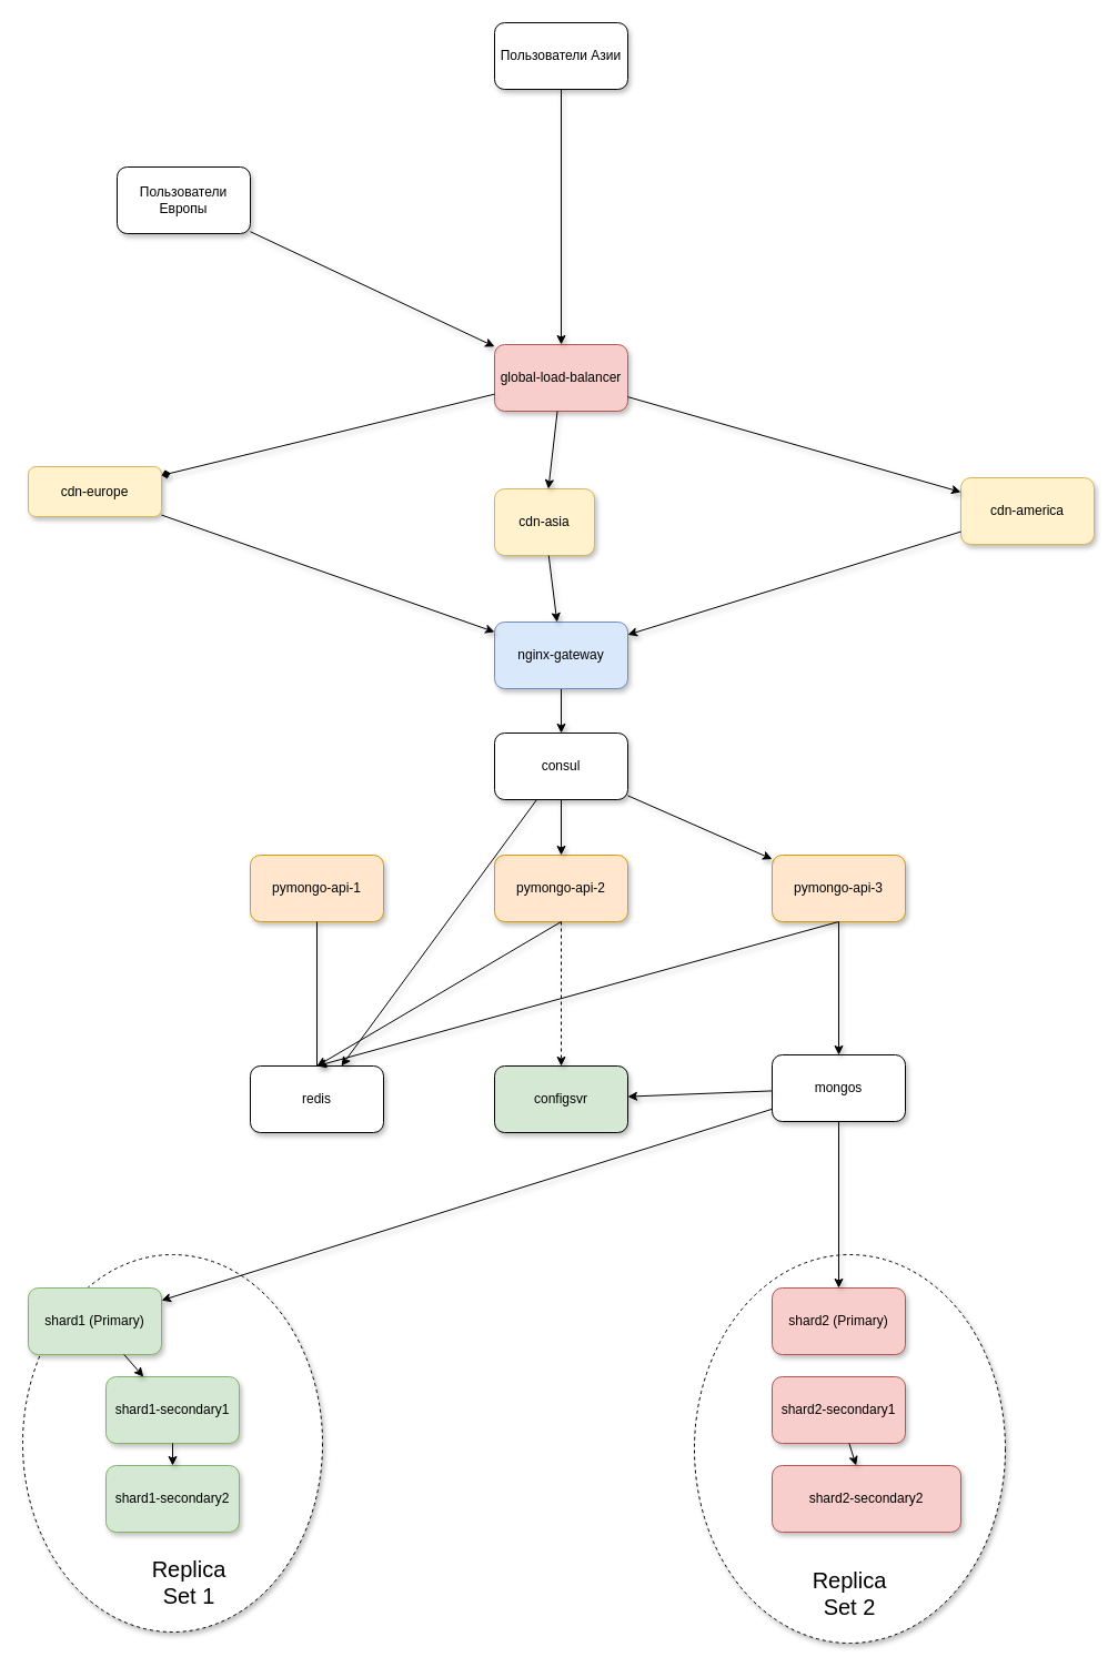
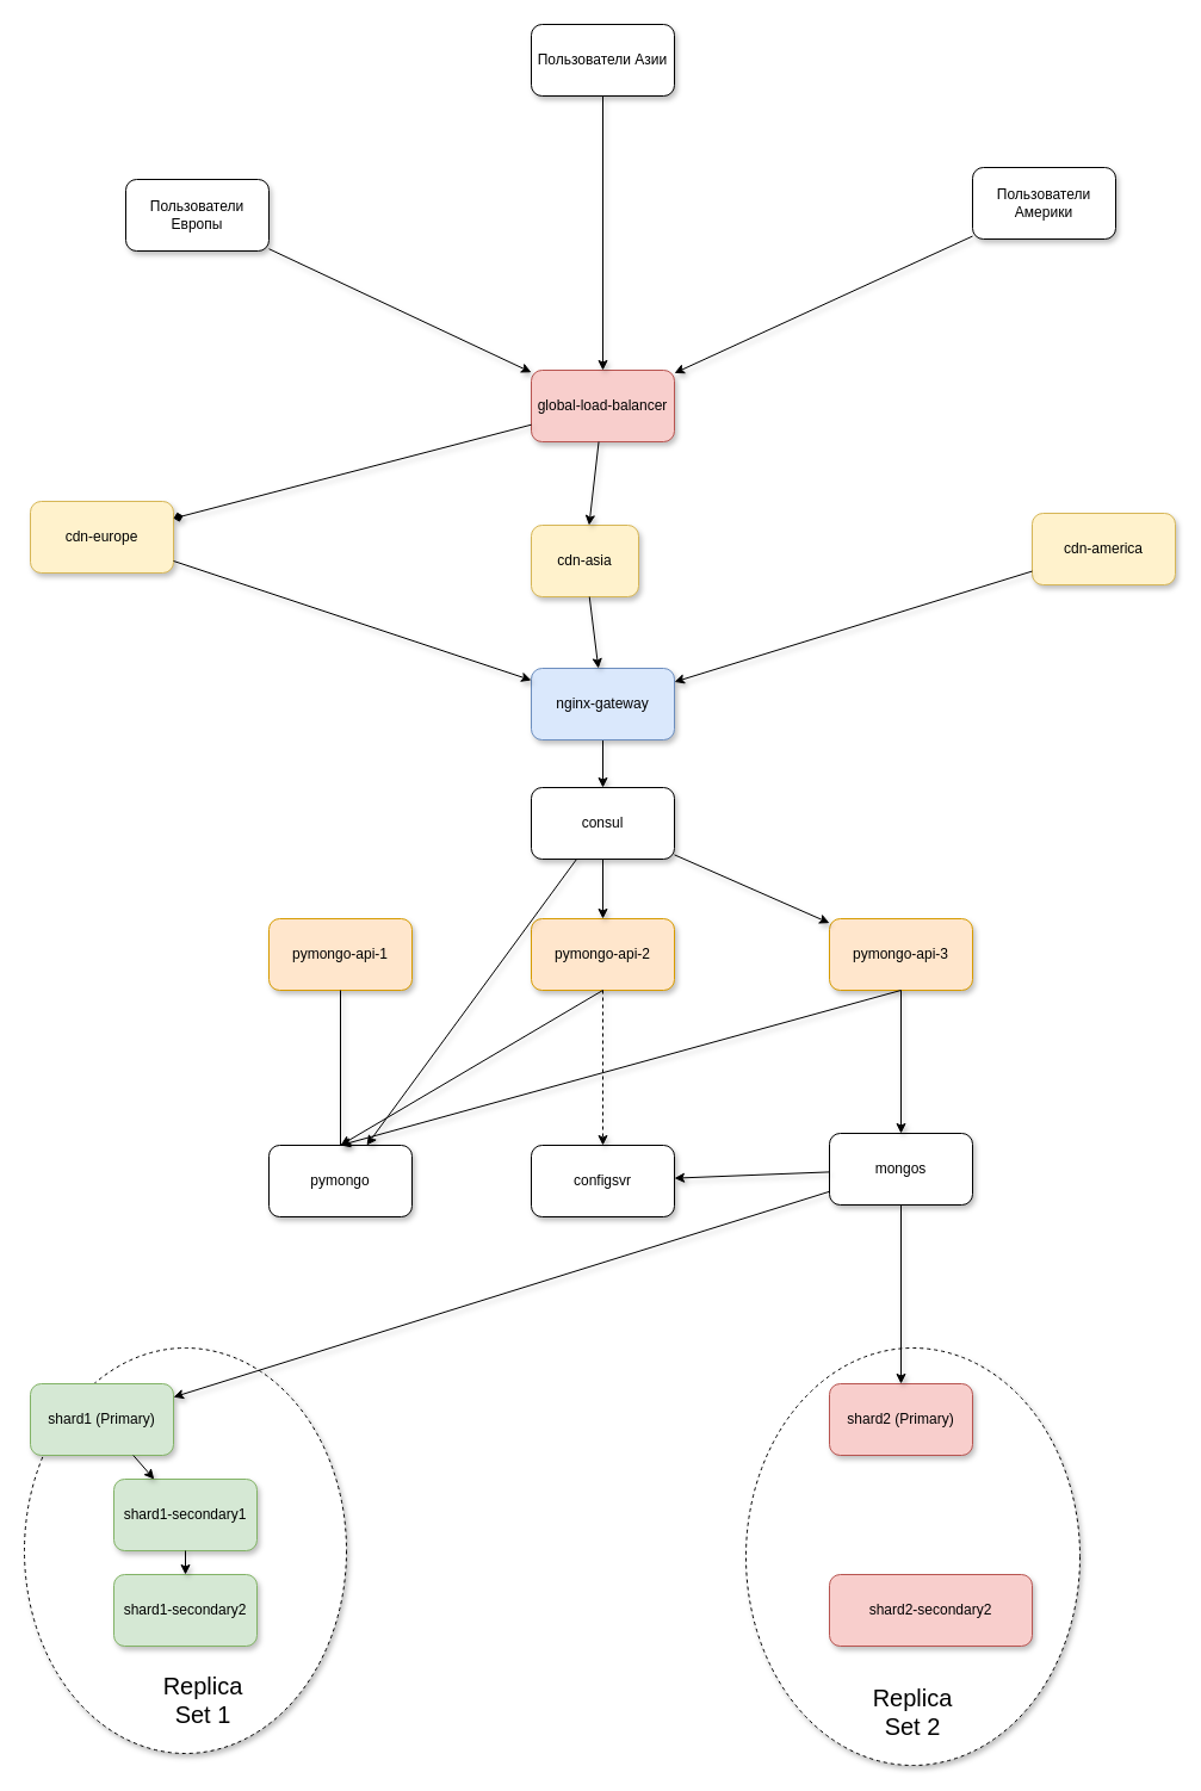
  <mxCell id="0" />
  <mxCell id="1" parent="0" />
  <mxCell id="2" value="" style="ellipse;whiteSpace=wrap;html=1;dashed=1;textShadow=0;shadow=1;" parent="1" vertex="1"><mxGeometry x="20" y="1130" width="270" height="340" as="geometry" /></mxCell>
  <mxCell id="3" value="" style="ellipse;whiteSpace=wrap;html=1;dashed=1;textShadow=0;shadow=1;" parent="1" vertex="1"><mxGeometry x="625" y="1130" width="280" height="350" as="geometry" /></mxCell>
  <mxCell id="4" value="Пользователи Европы" style="rounded=1;whiteSpace=wrap;html=1;textShadow=0;shadow=1;" parent="1" vertex="1"><mxGeometry x="105" y="150" width="120" height="60" as="geometry" /></mxCell>
  <mxCell id="5" value="Пользователи Азии" style="rounded=1;whiteSpace=wrap;html=1;textShadow=0;shadow=1;" parent="1" vertex="1"><mxGeometry x="445" y="20" width="120" height="60" as="geometry" /></mxCell>
+ <mxCell id="6" value="Пользователи Америки" style="rounded=1;whiteSpace=wrap;html=1;textShadow=0;shadow=1;" parent="1" vertex="1"><mxGeometry x="815" y="140" width="120" height="60" as="geometry" /></mxCell>
  <mxCell id="7" value="global-load-balancer" style="rounded=1;whiteSpace=wrap;html=1;fillColor=#f8cecc;strokeColor=#b85450;textShadow=0;shadow=1;" parent="1" vertex="1"><mxGeometry x="445" y="310" width="120" height="60" as="geometry" /></mxCell>
- <mxCell id="8" value="cdn-europe" style="rounded=1;whiteSpace=wrap;html=1;fillColor=#fff2cc;strokeColor=#d6b656;textShadow=0;shadow=1;" parent="1" vertex="1"><mxGeometry x="25" y="420" width="120" height="45" as="geometry" /></mxCell>
+ <mxCell id="8" value="cdn-europe" style="rounded=1;whiteSpace=wrap;html=1;fillColor=#fff2cc;strokeColor=#d6b656;textShadow=0;shadow=1;" parent="1" vertex="1"><mxGeometry x="25" y="420" width="120" height="60" as="geometry" /></mxCell>
  <mxCell id="9" value="cdn-asia" style="rounded=1;whiteSpace=wrap;html=1;fillColor=#fff2cc;strokeColor=#d6b656;textShadow=0;shadow=1;" parent="1" vertex="1"><mxGeometry x="445" y="440" width="90" height="60" as="geometry" /></mxCell>
  <mxCell id="10" value="cdn-america" style="rounded=1;whiteSpace=wrap;html=1;fillColor=#fff2cc;strokeColor=#d6b656;textShadow=0;shadow=1;" parent="1" vertex="1"><mxGeometry x="865" y="430" width="120" height="60" as="geometry" /></mxCell>
  <mxCell id="11" value="" style="edgeStyle=orthogonalEdgeStyle;rounded=0;orthogonalLoop=1;jettySize=auto;html=1;textShadow=0;shadow=1;" edge="1" parent="1" source="12" target="13"><mxGeometry relative="1" as="geometry" /></mxCell>
  <mxCell id="12" value="nginx-gateway" style="rounded=1;whiteSpace=wrap;html=1;fillColor=#dae8fc;strokeColor=#6c8ebf;textShadow=0;shadow=1;" parent="1" vertex="1"><mxGeometry x="445" y="560" width="120" height="60" as="geometry" /></mxCell>
  <mxCell id="13" value="consul" style="rounded=1;whiteSpace=wrap;html=1;textShadow=0;shadow=1;" parent="1" vertex="1"><mxGeometry x="445" y="660" width="120" height="60" as="geometry" /></mxCell>
  <mxCell id="14" value="pymongo-api-1" style="rounded=1;whiteSpace=wrap;html=1;fillColor=#ffe6cc;strokeColor=#d79b00;textShadow=0;shadow=1;" parent="1" vertex="1"><mxGeometry x="225" y="770" width="120" height="60" as="geometry" /></mxCell>
  <mxCell id="15" value="pymongo-api-2" style="rounded=1;whiteSpace=wrap;html=1;fillColor=#ffe6cc;strokeColor=#d79b00;textShadow=0;shadow=1;" parent="1" vertex="1"><mxGeometry x="445" y="770" width="120" height="60" as="geometry" /></mxCell>
  <mxCell id="16" value="pymongo-api-3" style="rounded=1;whiteSpace=wrap;html=1;fillColor=#ffe6cc;strokeColor=#d79b00;textShadow=0;shadow=1;" parent="1" vertex="1"><mxGeometry x="695" y="770" width="120" height="60" as="geometry" /></mxCell>
- <mxCell id="17" value="redis" style="rounded=1;whiteSpace=wrap;html=1;textShadow=0;shadow=1;" parent="1" vertex="1"><mxGeometry x="225" y="960" width="120" height="60" as="geometry" /></mxCell>
- <mxCell id="18" value="configsvr" style="rounded=1;whiteSpace=wrap;html=1;textShadow=0;shadow=1;fillColor=#d5e8d4;" parent="1" vertex="1"><mxGeometry x="445" y="960" width="120" height="60" as="geometry" /></mxCell>
+ <mxCell id="17" value="pymongo" style="rounded=1;whiteSpace=wrap;html=1;textShadow=0;shadow=1;" parent="1" vertex="1"><mxGeometry x="225" y="960" width="120" height="60" as="geometry" /></mxCell>
+ <mxCell id="18" value="configsvr" style="rounded=1;whiteSpace=wrap;html=1;textShadow=0;shadow=1;" parent="1" vertex="1"><mxGeometry x="445" y="960" width="120" height="60" as="geometry" /></mxCell>
  <mxCell id="19" value="mongos" style="rounded=1;whiteSpace=wrap;html=1;textShadow=0;shadow=1;" parent="1" vertex="1"><mxGeometry x="695" y="950" width="120" height="60" as="geometry" /></mxCell>
  <mxCell id="20" value="shard1 (Primary)" style="rounded=1;whiteSpace=wrap;html=1;fillColor=#d5e8d4;strokeColor=#82b366;textShadow=0;shadow=1;" parent="1" vertex="1"><mxGeometry x="25" y="1160" width="120" height="60" as="geometry" /></mxCell>
  <mxCell id="21" value="shard1-secondary1" style="rounded=1;whiteSpace=wrap;html=1;fillColor=#d5e8d4;strokeColor=#82b366;textShadow=0;shadow=1;" parent="1" vertex="1"><mxGeometry x="95" y="1240" width="120" height="60" as="geometry" /></mxCell>
  <mxCell id="22" value="shard1-secondary2" style="rounded=1;whiteSpace=wrap;html=1;fillColor=#d5e8d4;strokeColor=#82b366;textShadow=0;shadow=1;" parent="1" vertex="1"><mxGeometry x="95" y="1320" width="120" height="60" as="geometry" /></mxCell>
  <mxCell id="23" value="shard2 (Primary)" style="rounded=1;whiteSpace=wrap;html=1;fillColor=#f8cecc;strokeColor=#b85450;textShadow=0;shadow=1;" parent="1" vertex="1"><mxGeometry x="695" y="1160" width="120" height="60" as="geometry" /></mxCell>
- <mxCell id="24" value="shard2-secondary1" style="rounded=1;whiteSpace=wrap;html=1;fillColor=#f8cecc;strokeColor=#b85450;textShadow=0;shadow=1;" parent="1" vertex="1"><mxGeometry x="695" y="1240" width="120" height="60" as="geometry" /></mxCell>
  <mxCell id="25" value="shard2-secondary2" style="rounded=1;whiteSpace=wrap;html=1;fillColor=#f8cecc;strokeColor=#b85450;textShadow=0;shadow=1;" parent="1" vertex="1"><mxGeometry x="695" y="1320" width="170" height="60" as="geometry" /></mxCell>
  <mxCell id="26" value="" style="endArrow=classic;html=1;rounded=0;textShadow=0;shadow=1;" parent="1" source="4" target="7" edge="1"><mxGeometry width="50" height="50" relative="1" as="geometry"><mxPoint x="115" y="400" as="sourcePoint" /><mxPoint x="445" y="440" as="targetPoint" /></mxGeometry></mxCell>
  <mxCell id="27" value="" style="endArrow=classic;html=1;rounded=0;textShadow=0;shadow=1;" parent="1" source="5" target="7" edge="1"><mxGeometry width="50" height="50" relative="1" as="geometry"><mxPoint x="565" y="400" as="sourcePoint" /><mxPoint x="565" y="440" as="targetPoint" /></mxGeometry></mxCell>
+ <mxCell id="28" value="" style="endArrow=classic;html=1;rounded=0;textShadow=0;shadow=1;" parent="1" source="6" target="7" edge="1"><mxGeometry width="50" height="50" relative="1" as="geometry"><mxPoint x="1015" y="400" as="sourcePoint" /><mxPoint x="565" y="440" as="targetPoint" /></mxGeometry></mxCell>
  <mxCell id="29" value="" style="endArrow=diamond;html=1;rounded=0;textShadow=0;shadow=1;" parent="1" source="7" target="8" edge="1"><mxGeometry width="50" height="50" relative="1" as="geometry"><mxPoint x="385" y="470" as="sourcePoint" /><mxPoint x="115" y="570" as="targetPoint" /></mxGeometry></mxCell>
  <mxCell id="30" value="" style="endArrow=classic;html=1;rounded=0;textShadow=0;shadow=1;" parent="1" source="7" target="9" edge="1"><mxGeometry width="50" height="50" relative="1" as="geometry"><mxPoint x="505" y="500" as="sourcePoint" /><mxPoint x="505" y="540" as="targetPoint" /></mxGeometry></mxCell>
- <mxCell id="31" value="" style="endArrow=classic;html=1;rounded=0;textShadow=0;shadow=1;" parent="1" source="7" target="10" edge="1"><mxGeometry width="50" height="50" relative="1" as="geometry"><mxPoint x="625" y="470" as="sourcePoint" /><mxPoint x="1015" y="570" as="targetPoint" /></mxGeometry></mxCell>
  <mxCell id="32" value="" style="endArrow=classic;html=1;rounded=0;textShadow=0;shadow=1;" parent="1" source="8" target="12" edge="1"><mxGeometry width="50" height="50" relative="1" as="geometry"><mxPoint x="115" y="600" as="sourcePoint" /><mxPoint x="385" y="670" as="targetPoint" /></mxGeometry></mxCell>
  <mxCell id="33" value="" style="endArrow=classic;html=1;rounded=0;textShadow=0;shadow=1;" parent="1" source="9" target="12" edge="1"><mxGeometry width="50" height="50" relative="1" as="geometry"><mxPoint x="505" y="600" as="sourcePoint" /><mxPoint x="505" y="640" as="targetPoint" /></mxGeometry></mxCell>
  <mxCell id="34" value="" style="endArrow=classic;html=1;rounded=0;textShadow=0;shadow=1;" parent="1" source="10" target="12" edge="1"><mxGeometry width="50" height="50" relative="1" as="geometry"><mxPoint x="895" y="600" as="sourcePoint" /><mxPoint x="625" y="670" as="targetPoint" /></mxGeometry></mxCell>
  <mxCell id="35" value="" style="endArrow=classic;html=1;rounded=0;textShadow=0;shadow=1;" parent="1" source="13" target="17" edge="1"><mxGeometry width="50" height="50" relative="1" as="geometry"><mxPoint x="605" y="810" as="sourcePoint" /><mxPoint x="105" y="910" as="targetPoint" /></mxGeometry></mxCell>
  <mxCell id="36" value="" style="endArrow=classic;html=1;rounded=0;textShadow=0;shadow=1;" parent="1" source="13" target="15" edge="1"><mxGeometry width="50" height="50" relative="1" as="geometry"><mxPoint x="605" y="810" as="sourcePoint" /><mxPoint x="405" y="910" as="targetPoint" /></mxGeometry></mxCell>
  <mxCell id="37" value="" style="endArrow=classic;html=1;rounded=0;textShadow=0;shadow=1;" parent="1" source="13" target="16" edge="1"><mxGeometry width="50" height="50" relative="1" as="geometry"><mxPoint x="725" y="810" as="sourcePoint" /><mxPoint x="825" y="910" as="targetPoint" /></mxGeometry></mxCell>
  <mxCell id="38" value="" style="endArrow=none;html=1;rounded=0;textShadow=0;shadow=1;" parent="1" source="14" target="17" edge="1"><mxGeometry width="50" height="50" relative="1" as="geometry"><mxPoint x="105" y="910" as="sourcePoint" /><mxPoint x="105" y="950" as="targetPoint" /></mxGeometry></mxCell>
  <mxCell id="39" value="" style="endArrow=classic;html=1;rounded=0;textShadow=0;shadow=1;dashed=1;" parent="1" source="15" target="18" edge="1"><mxGeometry width="50" height="50" relative="1" as="geometry"><mxPoint x="405" y="910" as="sourcePoint" /><mxPoint x="405" y="950" as="targetPoint" /></mxGeometry></mxCell>
  <mxCell id="40" value="" style="endArrow=classic;html=1;rounded=0;textShadow=0;shadow=1;" parent="1" source="16" target="19" edge="1"><mxGeometry width="50" height="50" relative="1" as="geometry"><mxPoint x="825" y="910" as="sourcePoint" /><mxPoint x="825" y="950" as="targetPoint" /></mxGeometry></mxCell>
  <mxCell id="41" value="" style="endArrow=classic;html=1;rounded=0;textShadow=0;shadow=1;" parent="1" source="19" target="18" edge="1"><mxGeometry width="50" height="50" relative="1" as="geometry"><mxPoint x="765" y="980" as="sourcePoint" /><mxPoint x="605" y="980" as="targetPoint" /></mxGeometry></mxCell>
  <mxCell id="42" value="" style="endArrow=classic;html=1;rounded=0;textShadow=0;shadow=1;" parent="1" source="19" target="20" edge="1"><mxGeometry width="50" height="50" relative="1" as="geometry"><mxPoint x="745" y="1090" as="sourcePoint" /><mxPoint x="155" y="1190" as="targetPoint" /></mxGeometry></mxCell>
  <mxCell id="43" value="" style="endArrow=classic;html=1;rounded=0;textShadow=0;shadow=1;" parent="1" source="19" target="23" edge="1"><mxGeometry width="50" height="50" relative="1" as="geometry"><mxPoint x="745" y="1090" as="sourcePoint" /><mxPoint x="755" y="1190" as="targetPoint" /></mxGeometry></mxCell>
  <mxCell id="44" value="" style="endArrow=classic;html=1;rounded=0;textShadow=0;shadow=1;" parent="1" source="20" target="21" edge="1"><mxGeometry width="50" height="50" relative="1" as="geometry"><mxPoint x="155" y="1220" as="sourcePoint" /><mxPoint x="155" y="1240" as="targetPoint" /></mxGeometry></mxCell>
  <mxCell id="45" value="" style="endArrow=classic;html=1;rounded=0;textShadow=0;shadow=1;" parent="1" source="21" target="22" edge="1"><mxGeometry width="50" height="50" relative="1" as="geometry"><mxPoint x="155" y="1300" as="sourcePoint" /><mxPoint x="155" y="1320" as="targetPoint" /></mxGeometry></mxCell>
- <mxCell id="46" value="" style="endArrow=classic;html=1;rounded=0;textShadow=0;shadow=1;" parent="1" source="24" target="25" edge="1"><mxGeometry width="50" height="50" relative="1" as="geometry"><mxPoint x="755" y="1300" as="sourcePoint" /><mxPoint x="755" y="1320" as="targetPoint" /></mxGeometry></mxCell>
  <mxCell id="47" value="Replica Set 1" style="text;html=1;align=center;verticalAlign=middle;whiteSpace=wrap;rounded=0;fontSize=20;textShadow=0;shadow=1;" vertex="1" parent="1"><mxGeometry x="140" y="1410" width="60" height="30" as="geometry" /></mxCell>
  <mxCell id="48" value="Replica Set 2" style="text;html=1;align=center;verticalAlign=middle;whiteSpace=wrap;rounded=0;fontSize=20;textShadow=0;shadow=1;" vertex="1" parent="1"><mxGeometry x="735" y="1420" width="60" height="30" as="geometry" /></mxCell>
  <mxCell id="49" value="" style="endArrow=classic;html=1;rounded=0;exitX=0.5;exitY=1;exitDx=0;exitDy=0;textShadow=0;shadow=1;" edge="1" parent="1" source="16"><mxGeometry width="50" height="50" relative="1" as="geometry"><mxPoint x="295" y="880" as="sourcePoint" /><mxPoint x="285" y="960" as="targetPoint" /></mxGeometry></mxCell>
  <mxCell id="50" value="" style="endArrow=classic;html=1;rounded=0;exitX=0.5;exitY=1;exitDx=0;exitDy=0;textShadow=0;shadow=1;" edge="1" parent="1"><mxGeometry width="50" height="50" relative="1" as="geometry"><mxPoint x="505" y="830" as="sourcePoint" /><mxPoint x="285" y="960" as="targetPoint" /></mxGeometry></mxCell>
